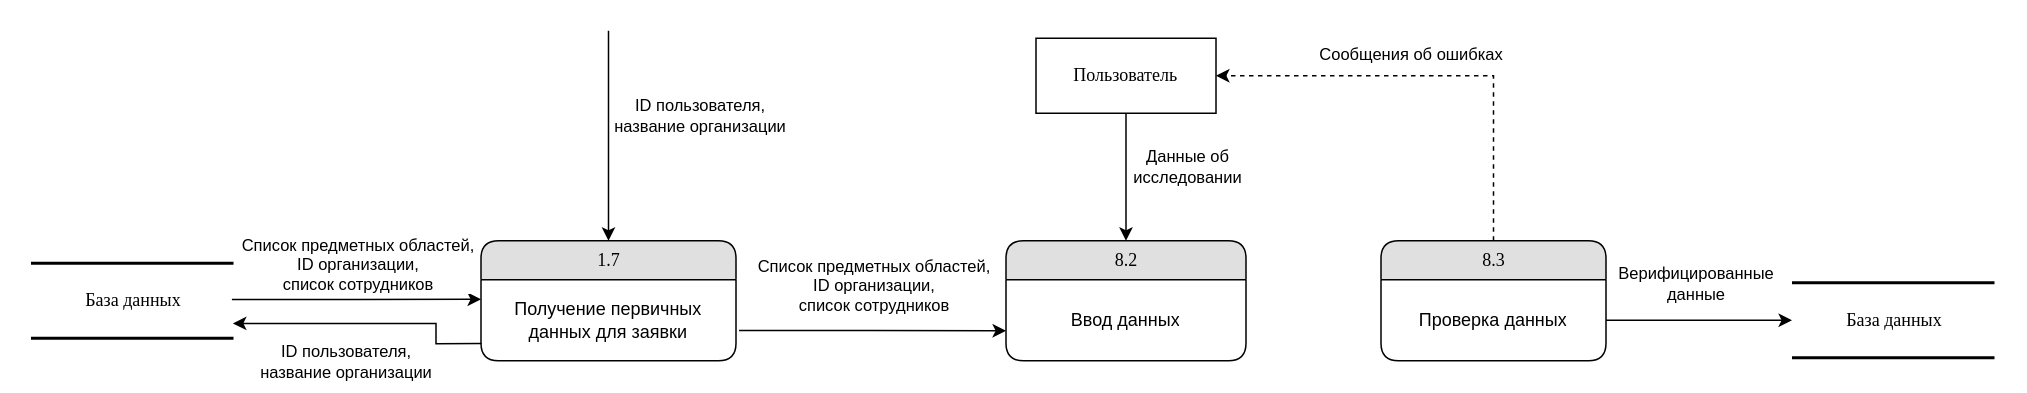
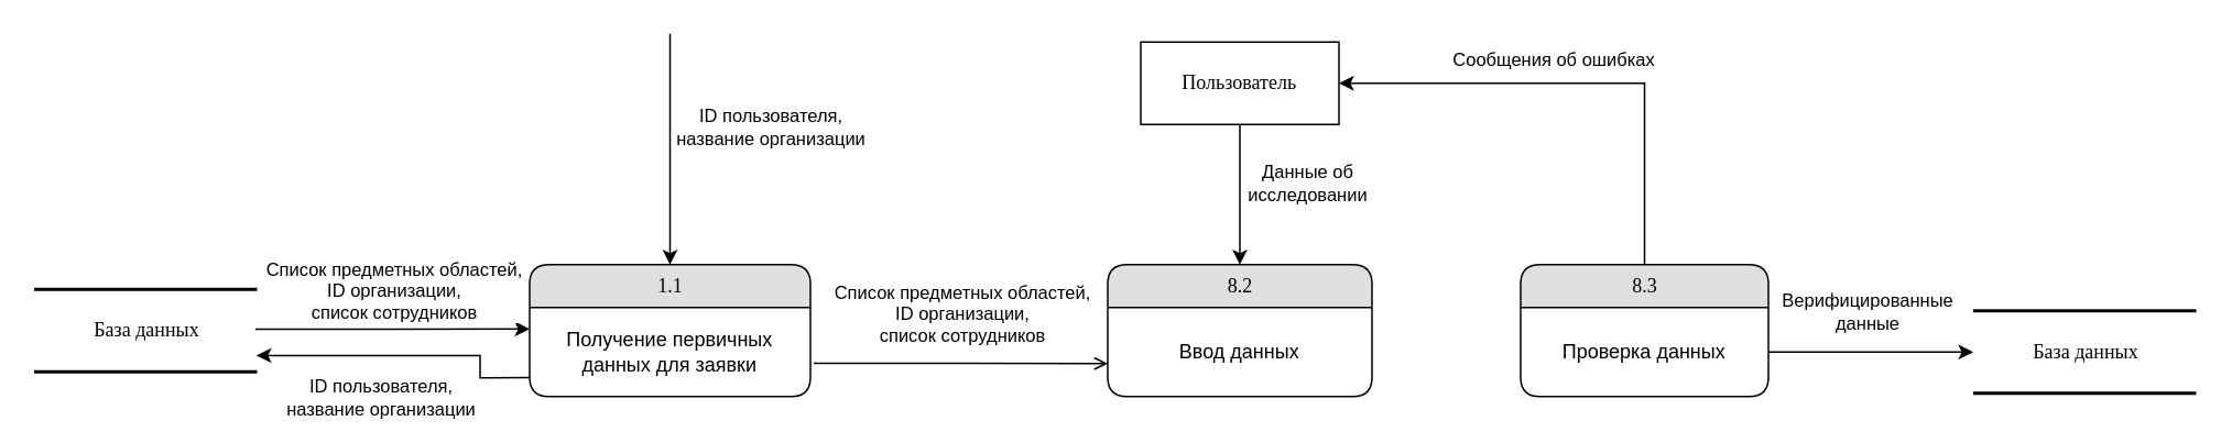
  <mxCell id="0" />
  <mxCell id="1" parent="0" />
  <mxCell id="2" style="edgeStyle=orthogonalEdgeStyle;rounded=0;orthogonalLoop=1;jettySize=auto;html=1;entryX=0.5;entryY=0;entryDx=0;entryDy=0;" edge="1" parent="1" target="4"><mxGeometry relative="1" as="geometry"><mxPoint x="420" y="150" as="targetPoint" /><mxPoint x="405" y="20" as="sourcePoint" /><Array as="points"><mxPoint x="405" y="130" /><mxPoint x="405" y="130" /></Array></mxGeometry></mxCell>
  <mxCell id="3" value="ID пользователя,&lt;br&gt;название организации" style="edgeLabel;html=1;align=center;verticalAlign=middle;resizable=0;points=[];" vertex="1" connectable="0" parent="2"><mxGeometry x="-0.353" y="2" relative="1" as="geometry"><mxPoint x="58" y="11" as="offset" /></mxGeometry></mxCell>
- <mxCell id="4" value="1.7" style="swimlane;html=1;fontStyle=0;childLayout=stackLayout;horizontal=1;startSize=26;fillColor=#e0e0e0;horizontalStack=0;resizeParent=1;resizeLast=0;collapsible=1;marginBottom=0;swimlaneFillColor=#ffffff;align=center;rounded=1;shadow=0;comic=0;labelBackgroundColor=none;strokeWidth=1;fontFamily=Verdana;fontSize=12" vertex="1" parent="1"><mxGeometry x="320" y="160" width="170" height="80" as="geometry" /></mxCell>
+ <mxCell id="4" value="1.1" style="swimlane;html=1;fontStyle=0;childLayout=stackLayout;horizontal=1;startSize=26;fillColor=#e0e0e0;horizontalStack=0;resizeParent=1;resizeLast=0;collapsible=1;marginBottom=0;swimlaneFillColor=#ffffff;align=center;rounded=1;shadow=0;comic=0;labelBackgroundColor=none;strokeWidth=1;fontFamily=Verdana;fontSize=12" vertex="1" parent="1"><mxGeometry x="320" y="160" width="170" height="80" as="geometry" /></mxCell>
  <mxCell id="5" value="Получение первичных данных для заявки" style="text;html=1;strokeColor=none;fillColor=none;spacingLeft=4;spacingRight=4;whiteSpace=wrap;overflow=hidden;rotatable=0;points=[[0,0.5],[1,0.5]];portConstraint=eastwest;align=center;verticalAlign=middle;" vertex="1" parent="4"><mxGeometry y="26" width="170" height="54" as="geometry" /></mxCell>
  <mxCell id="6" value="База данных" style="html=1;rounded=0;shadow=0;comic=0;labelBackgroundColor=none;strokeWidth=2;fontFamily=Verdana;fontSize=12;align=center;shape=mxgraph.ios7ui.horLines;" vertex="1" parent="1"><mxGeometry x="20" y="175" width="135" height="50" as="geometry" /></mxCell>
  <mxCell id="7" style="edgeStyle=orthogonalEdgeStyle;rounded=0;orthogonalLoop=1;jettySize=auto;html=1;exitX=0.992;exitY=0.483;exitDx=0;exitDy=0;exitPerimeter=0;" edge="1" parent="1" source="6"><mxGeometry relative="1" as="geometry"><mxPoint x="320" y="199" as="targetPoint" /></mxGeometry></mxCell>
  <mxCell id="8" value="Список предметных областей,&lt;br&gt;ID организации,&lt;br&gt;список сотрудников" style="edgeLabel;html=1;align=center;verticalAlign=middle;resizable=0;points=[];" vertex="1" connectable="0" parent="7"><mxGeometry x="-0.642" relative="1" as="geometry"><mxPoint x="54" y="-24" as="offset" /></mxGeometry></mxCell>
  <mxCell id="9" value="8.2" style="swimlane;html=1;fontStyle=0;childLayout=stackLayout;horizontal=1;startSize=26;fillColor=#e0e0e0;horizontalStack=0;resizeParent=1;resizeLast=0;collapsible=1;marginBottom=0;swimlaneFillColor=#ffffff;align=center;rounded=1;shadow=0;comic=0;labelBackgroundColor=none;strokeWidth=1;fontFamily=Verdana;fontSize=12" vertex="1" parent="1"><mxGeometry x="670" y="160" width="160" height="80" as="geometry" /></mxCell>
  <mxCell id="10" value="Ввод данных" style="text;html=1;strokeColor=none;fillColor=none;spacingLeft=4;spacingRight=4;whiteSpace=wrap;overflow=hidden;rotatable=0;points=[[0,0.5],[1,0.5]];portConstraint=eastwest;align=center;verticalAlign=middle;" vertex="1" parent="9"><mxGeometry y="26" width="160" height="54" as="geometry" /></mxCell>
  <mxCell id="11" style="edgeStyle=orthogonalEdgeStyle;rounded=0;orthogonalLoop=1;jettySize=auto;html=1;exitX=0.5;exitY=1;exitDx=0;exitDy=0;entryX=0.5;entryY=0;entryDx=0;entryDy=0;" edge="1" parent="1" source="13" target="9"><mxGeometry relative="1" as="geometry" /></mxCell>
  <mxCell id="12" value="Данные об&lt;br&gt;исследовании" style="edgeLabel;html=1;align=center;verticalAlign=middle;resizable=0;points=[];" vertex="1" connectable="0" parent="11"><mxGeometry x="-0.423" y="-1" relative="1" as="geometry"><mxPoint x="41" y="10" as="offset" /></mxGeometry></mxCell>
  <mxCell id="13" value="Пользователь" style="whiteSpace=wrap;html=1;rounded=0;shadow=0;comic=0;labelBackgroundColor=none;strokeWidth=1;fontFamily=Verdana;fontSize=12;align=center;" vertex="1" parent="1"><mxGeometry x="690" y="25" width="120" height="50" as="geometry" /></mxCell>
- <mxCell id="14" value="" style="edgeStyle=orthogonalEdgeStyle;rounded=0;orthogonalLoop=1;jettySize=auto;html=1;exitX=1.012;exitY=0.627;exitDx=0;exitDy=0;entryX=0;entryY=0.75;entryDx=0;entryDy=0;exitPerimeter=0;" edge="1" parent="1" source="5" target="9"><mxGeometry relative="1" as="geometry" /></mxCell>
+ <mxCell id="14" value="" style="edgeStyle=orthogonalEdgeStyle;rounded=0;orthogonalLoop=1;jettySize=auto;html=1;exitX=1.012;exitY=0.627;exitDx=0;exitDy=0;entryX=0;entryY=0.75;entryDx=0;entryDy=0;exitPerimeter=0;endArrow=open;" edge="1" parent="1" source="5" target="9"><mxGeometry relative="1" as="geometry" /></mxCell>
  <mxCell id="15" value="Список предметных областей,&lt;br style=&quot;border-color: var(--border-color);&quot;&gt;ID организации,&lt;br style=&quot;border-color: var(--border-color);&quot;&gt;список сотрудников" style="edgeLabel;html=1;align=center;verticalAlign=middle;resizable=0;points=[];" vertex="1" connectable="0" parent="14"><mxGeometry x="-0.149" relative="1" as="geometry"><mxPoint x="13" y="-30" as="offset" /></mxGeometry></mxCell>
  <mxCell id="16" style="edgeStyle=orthogonalEdgeStyle;rounded=0;orthogonalLoop=1;jettySize=auto;html=1;exitX=0.002;exitY=0.788;exitDx=0;exitDy=0;exitPerimeter=0;entryX=0.997;entryY=0.802;entryDx=0;entryDy=0;entryPerimeter=0;" edge="1" parent="1" source="5" target="6"><mxGeometry relative="1" as="geometry"><mxPoint x="290" y="295" as="targetPoint" /><mxPoint x="290" y="225" as="sourcePoint" /><Array as="points"><mxPoint x="290" y="229" /><mxPoint x="290" y="215" /></Array></mxGeometry></mxCell>
  <mxCell id="17" value="ID пользователя,&lt;br&gt;название организации" style="edgeLabel;html=1;align=center;verticalAlign=middle;resizable=0;points=[];" vertex="1" connectable="0" parent="16"><mxGeometry x="-0.353" y="2" relative="1" as="geometry"><mxPoint x="-46" y="23" as="offset" /></mxGeometry></mxCell>
- <mxCell id="18" style="edgeStyle=orthogonalEdgeStyle;rounded=0;orthogonalLoop=1;jettySize=auto;html=1;exitX=0.5;exitY=0;exitDx=0;exitDy=0;entryX=1;entryY=0.5;entryDx=0;entryDy=0;dashed=1;" edge="1" parent="1" source="20" target="13"><mxGeometry relative="1" as="geometry" /></mxCell>
+ <mxCell id="18" style="edgeStyle=orthogonalEdgeStyle;rounded=0;orthogonalLoop=1;jettySize=auto;html=1;exitX=0.5;exitY=0;exitDx=0;exitDy=0;entryX=1;entryY=0.5;entryDx=0;entryDy=0;" edge="1" parent="1" source="20" target="13"><mxGeometry relative="1" as="geometry" /></mxCell>
  <mxCell id="19" value="Сообщения об ошибках" style="edgeLabel;html=1;align=center;verticalAlign=middle;resizable=0;points=[];" vertex="1" connectable="0" parent="18"><mxGeometry x="-0.146" y="-2" relative="1" as="geometry"><mxPoint x="-40" y="-13" as="offset" /></mxGeometry></mxCell>
  <mxCell id="20" value="8.3" style="swimlane;html=1;fontStyle=0;childLayout=stackLayout;horizontal=1;startSize=26;fillColor=#e0e0e0;horizontalStack=0;resizeParent=1;resizeLast=0;collapsible=1;marginBottom=0;swimlaneFillColor=#ffffff;align=center;rounded=1;shadow=0;comic=0;labelBackgroundColor=none;strokeWidth=1;fontFamily=Verdana;fontSize=12" vertex="1" parent="1"><mxGeometry x="920" y="160" width="150" height="80" as="geometry" /></mxCell>
  <mxCell id="21" value="Проверка данных" style="text;html=1;strokeColor=none;fillColor=none;spacingLeft=4;spacingRight=4;whiteSpace=wrap;overflow=hidden;rotatable=0;points=[[0,0.5],[1,0.5]];portConstraint=eastwest;align=center;verticalAlign=middle;" vertex="1" parent="20"><mxGeometry y="26" width="150" height="54" as="geometry" /></mxCell>
  <mxCell id="22" value="База данных" style="html=1;rounded=0;shadow=0;comic=0;labelBackgroundColor=none;strokeWidth=2;fontFamily=Verdana;fontSize=12;align=center;shape=mxgraph.ios7ui.horLines;" vertex="1" parent="1"><mxGeometry x="1194" y="188" width="135" height="50" as="geometry" /></mxCell>
  <mxCell id="23" style="edgeStyle=orthogonalEdgeStyle;rounded=0;orthogonalLoop=1;jettySize=auto;html=1;exitX=1;exitY=0.5;exitDx=0;exitDy=0;" edge="1" parent="1" source="21" target="22"><mxGeometry relative="1" as="geometry"><mxPoint x="1150" y="213.4" as="targetPoint" /></mxGeometry></mxCell>
  <mxCell id="24" value="Верифицированные&lt;br&gt;данные" style="edgeLabel;html=1;align=center;verticalAlign=middle;resizable=0;points=[];" vertex="1" connectable="0" parent="23"><mxGeometry x="-0.203" y="-2" relative="1" as="geometry"><mxPoint x="10" y="-27" as="offset" /></mxGeometry></mxCell>
